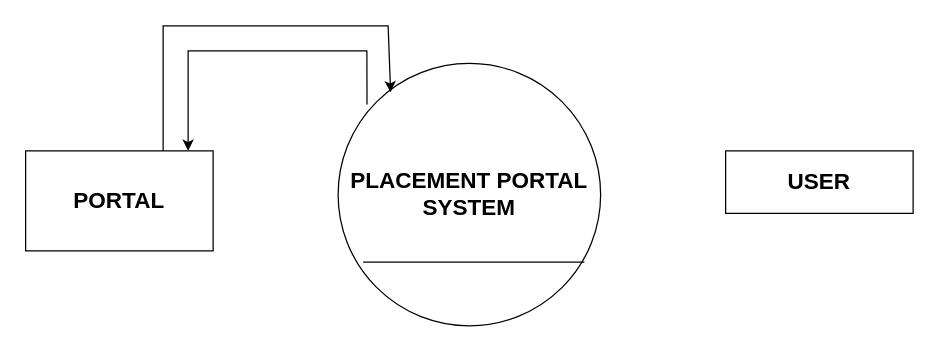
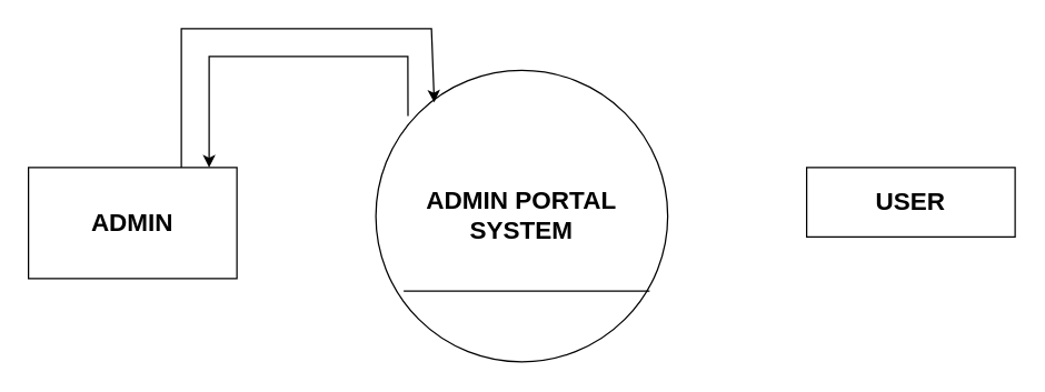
  <mxCell id="0" />
  <mxCell id="1" parent="0" />
- <mxCell id="2" value="&lt;font style=&quot;font-size: 18px;&quot;&gt;&lt;b&gt;PLACEMENT PORTAL&lt;/b&gt;&lt;/font&gt;&lt;div&gt;&lt;font style=&quot;font-size: 18px;&quot;&gt;&lt;b&gt;SYSTEM&lt;/b&gt;&lt;/font&gt;&lt;/div&gt;" style="ellipse;whiteSpace=wrap;html=1;aspect=fixed;" vertex="1" parent="1"><mxGeometry x="270" y="50" width="210" height="210" as="geometry" /></mxCell>
+ <mxCell id="2" value="&lt;font style=&quot;font-size: 18px;&quot;&gt;&lt;b&gt;ADMIN PORTAL&lt;/b&gt;&lt;/font&gt;&lt;div&gt;&lt;font style=&quot;font-size: 18px;&quot;&gt;&lt;b&gt;SYSTEM&lt;/b&gt;&lt;/font&gt;&lt;/div&gt;" style="ellipse;whiteSpace=wrap;html=1;aspect=fixed;" vertex="1" parent="1"><mxGeometry x="270" y="50" width="210" height="210" as="geometry" /></mxCell>
  <mxCell id="3" value="" style="endArrow=none;html=1;rounded=0;entryX=0.938;entryY=0.757;entryDx=0;entryDy=0;entryPerimeter=0;" edge="1" parent="1" target="2"><mxGeometry width="50" height="50" relative="1" as="geometry"><mxPoint x="290" y="209" as="sourcePoint" /><mxPoint x="340" y="160" as="targetPoint" /></mxGeometry></mxCell>
- <mxCell id="4" value="&lt;b&gt;&lt;font style=&quot;font-size: 18px;&quot;&gt;PORTAL&lt;/font&gt;&lt;/b&gt;" style="rounded=0;whiteSpace=wrap;html=1;" vertex="1" parent="1"><mxGeometry x="20" y="120" width="150" height="80" as="geometry" /></mxCell>
+ <mxCell id="4" value="&lt;b&gt;&lt;font style=&quot;font-size: 18px;&quot;&gt;ADMIN&lt;/font&gt;&lt;/b&gt;" style="rounded=0;whiteSpace=wrap;html=1;" vertex="1" parent="1"><mxGeometry x="20" y="120" width="150" height="80" as="geometry" /></mxCell>
  <mxCell id="5" value="&lt;b&gt;&lt;font style=&quot;font-size: 18px;&quot;&gt;USER&lt;/font&gt;&lt;/b&gt;" style="rounded=0;whiteSpace=wrap;html=1;" vertex="1" parent="1"><mxGeometry x="580" y="120" width="150" height="50" as="geometry" /></mxCell>
  <mxCell id="6" value="" style="endArrow=classic;html=1;rounded=0;entryX=0.2;entryY=0.11;entryDx=0;entryDy=0;entryPerimeter=0;" edge="1" parent="1" target="2"><mxGeometry width="50" height="50" relative="1" as="geometry"><mxPoint x="130" y="120" as="sourcePoint" /><mxPoint x="350" y="40" as="targetPoint" /><Array as="points"><mxPoint x="130" y="20" /><mxPoint x="310" y="20" /></Array></mxGeometry></mxCell>
  <mxCell id="7" value="" style="endArrow=classic;html=1;rounded=0;exitX=0.11;exitY=0.157;exitDx=0;exitDy=0;exitPerimeter=0;" edge="1" parent="1" source="2"><mxGeometry width="50" height="50" relative="1" as="geometry"><mxPoint x="100" y="170" as="sourcePoint" /><mxPoint x="150" y="120" as="targetPoint" /><Array as="points"><mxPoint x="293" y="40" /><mxPoint x="150" y="40" /></Array></mxGeometry></mxCell>
